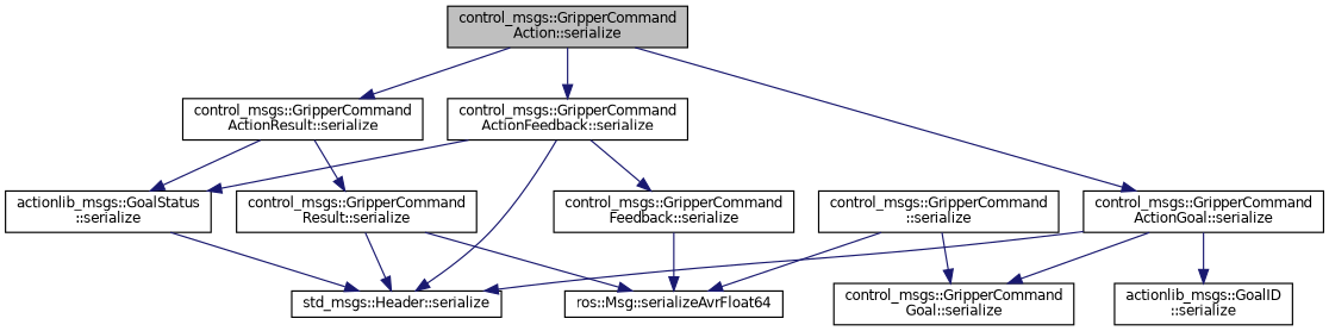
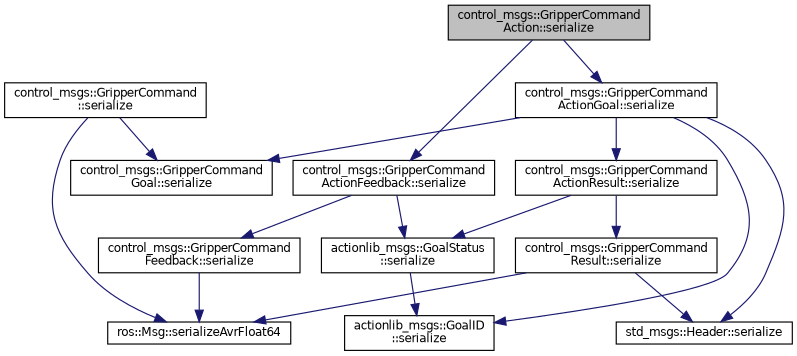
  digraph {
    rankdir=TB
    node [color=black fillcolor=white fontname=Helvetica fontsize=10 shape=record style=filled]
    edge [color=midnightblue fontname=Helvetica fontsize=10 labelfontname=Helvetica labelfontsize=10 style=solid]
    n1 [fillcolor=grey75 fontcolor=black height=0.2 label="control_msgs::GripperCommand\lAction::serialize" width=0.4]
    n2 [height=0.2 label="control_msgs::GripperCommand\lActionGoal::serialize" width=0.4]
    n3 [height=0.2 label="control_msgs::GripperCommand\lActionResult::serialize" width=0.4]
    n4 [height=0.2 label="control_msgs::GripperCommand\lActionFeedback::serialize" width=0.4]
    n5 [height=0.2 label="std_msgs::Header::serialize" width=0.4]
    n6 [height=0.2 label="actionlib_msgs::GoalID\l::serialize" width=0.4]
    n7 [height=0.2 label="control_msgs::GripperCommand\lGoal::serialize" width=0.4]
    n8 [height=0.2 label="actionlib_msgs::GoalStatus\l::serialize" width=0.4]
    n9 [height=0.2 label="control_msgs::GripperCommand\lResult::serialize" width=0.4]
    n10 [height=0.2 label="control_msgs::GripperCommand\lFeedback::serialize" width=0.4]
    n11 [height=0.2 label="control_msgs::GripperCommand\l::serialize" width=0.4]
    n12 [height=0.2 label="ros::Msg::serializeAvrFloat64" width=0.4]
    n1 -> n2
-   n1 -> n3
+   n2 -> n3
    n1 -> n4
    n2 -> n5
    n2 -> n6
    n2 -> n7
    n3 -> n8
    n3 -> n9
-   n4 -> n5
    n4 -> n8
    n4 -> n10
-   n8 -> n5
+   n8 -> n6
    n9 -> n5
    n9 -> n12
    n10 -> n12
    n11 -> n7
    n11 -> n12
  }
